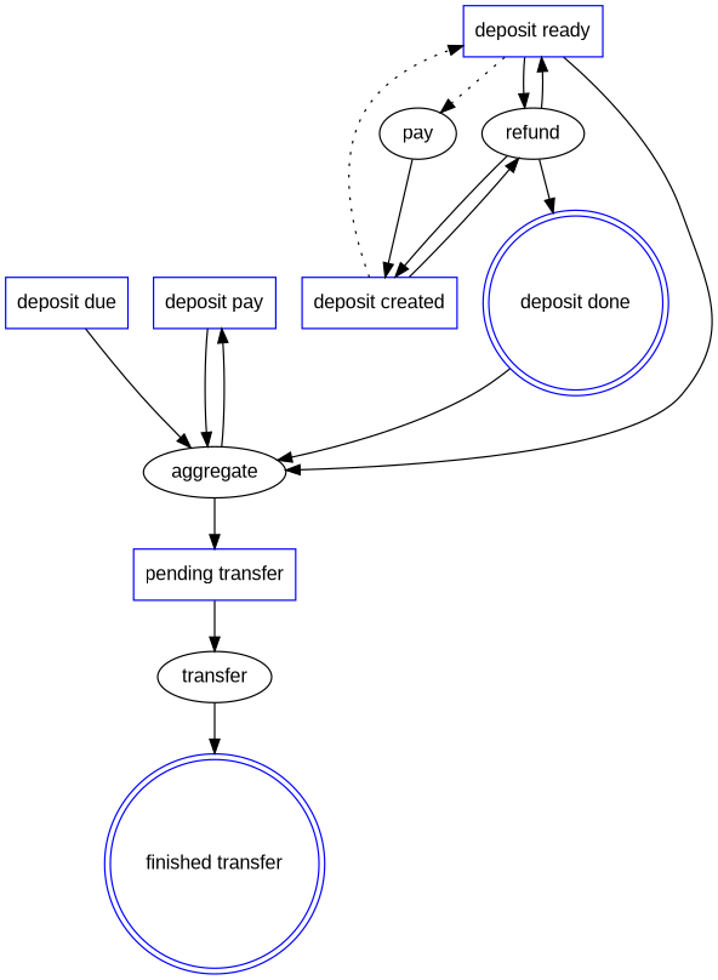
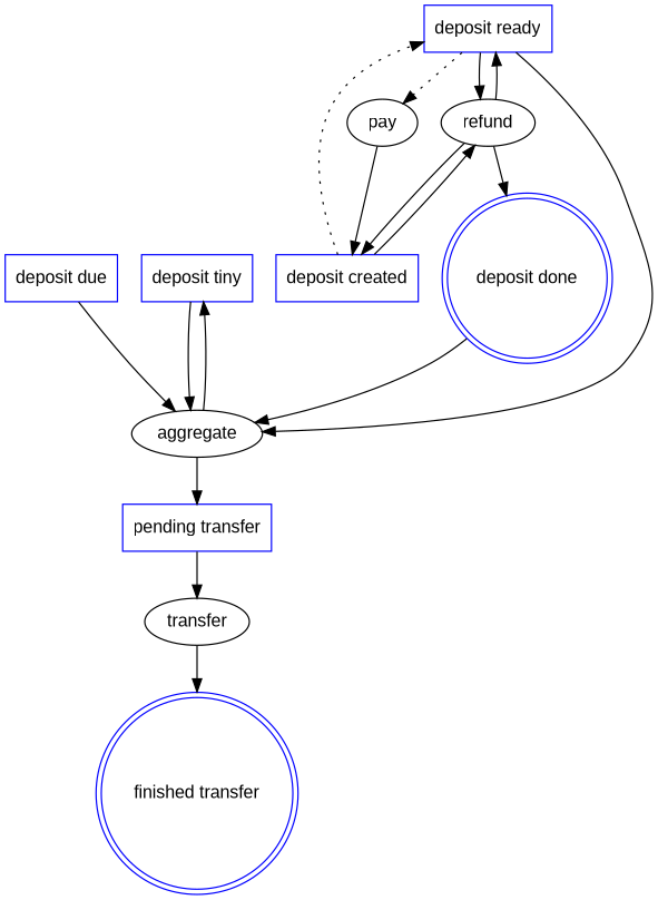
  digraph {
    fontname="Liberation Sans"
    node [color=blue fontname="Liberation Sans" shape=box]
    edge [fontname="Liberation Sans"]
    n1 [label="deposit due"]
-   n2 [label="deposit pay"]
+   n2 [label="deposit tiny"]
    aggregate [color="" shape=""]
    n4 [label="deposit created"]
    n5 [label="deposit ready"]
    refund [color="" shape=""]
    pay [color="" shape=""]
    n8 [label="deposit done" shape=doublecircle]
    n9 [label="pending transfer"]
    transfer [color="" shape=""]
    n11 [label="finished transfer" shape=doublecircle]
    subgraph sub_1 {
      rank=same
      n1
      n2
    }
    n1 -> aggregate
    n2 -> aggregate
    aggregate -> n2
    aggregate -> n9
    n4 -> n5 [style=dotted]
    n4 -> refund
    n5 -> aggregate
    n5 -> refund
    n5 -> pay [style=dotted]
    refund -> n4
    refund -> n5
    refund -> n8
    pay -> n4
    n8 -> aggregate
    n9 -> transfer
    transfer -> n11
  }
